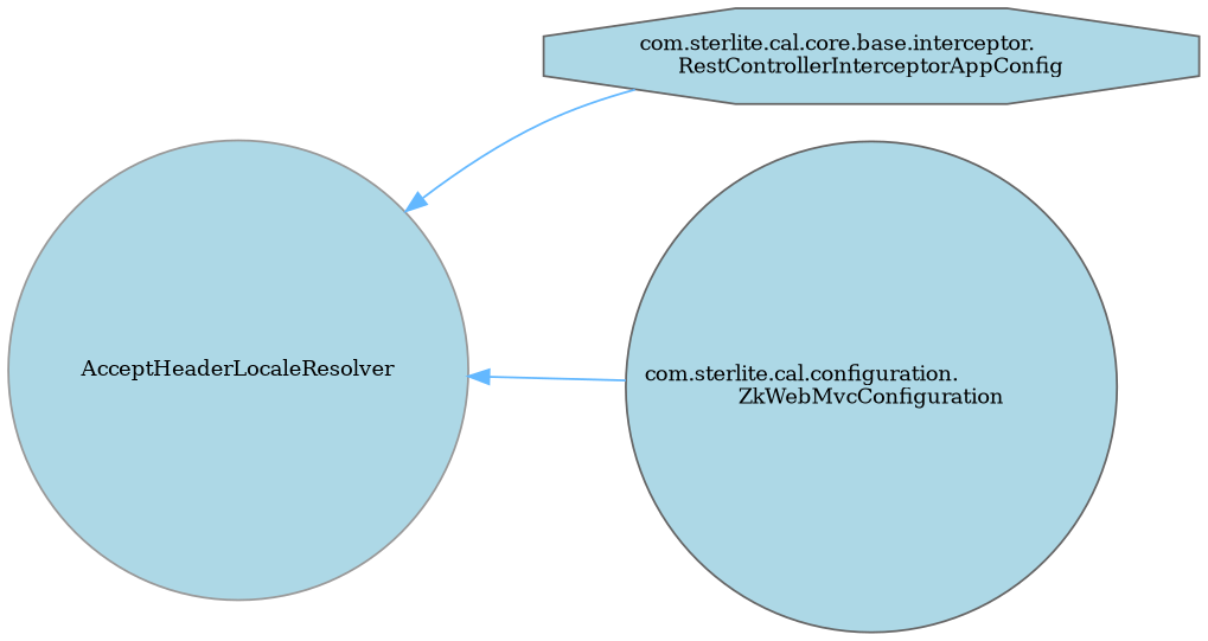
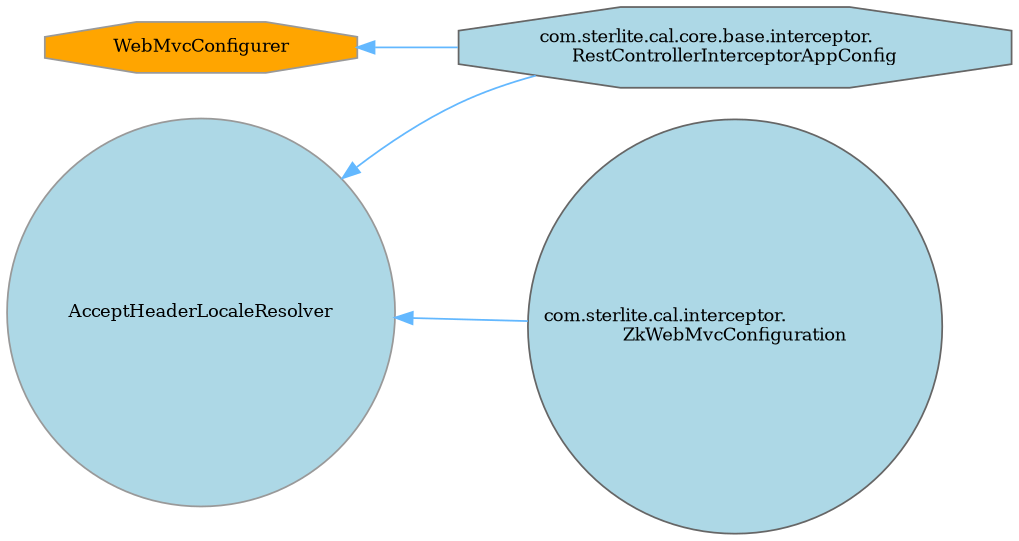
  digraph {
    fontname="DejaVu Serif"
    rankdir=LR
    node [color=grey60 fillcolor=lightblue fontname="DejaVu Serif" fontsize=10 shape=circle style=filled]
    edge [color=steelblue1 dir=back fontname="DejaVu Serif" fontsize=10 labelfontname=Helvetica labelfontsize=10 style=solid]
    n1 [height=0.2 label=AcceptHeaderLocaleResolver width=0.4]
    n2 [color=grey40 height=0.2 label="com.sterlite.cal.core.base.interceptor.\lRestControllerInterceptorAppConfig" shape=octagon width=0.4]
-   n3 [color=grey40 height=0.2 label="com.sterlite.cal.configuration.\lZkWebMvcConfiguration" width=0.4]
+   n3 [color=grey40 height=0.2 label="com.sterlite.cal.interceptor.\lZkWebMvcConfiguration" width=0.4]
+   n4 [fillcolor=orange height=0.2 label=WebMvcConfigurer shape=octagon width=0.4]
    n1 -> n2
    n1 -> n3
+   n4 -> n2
  }
